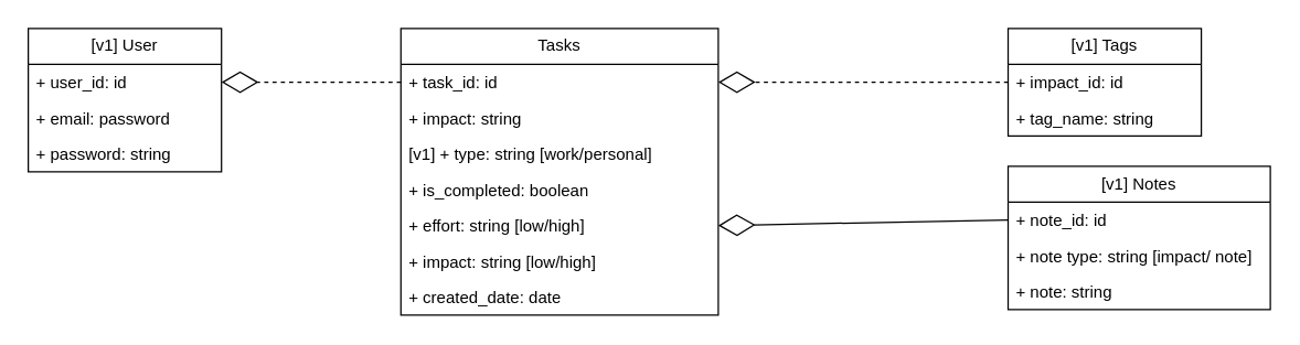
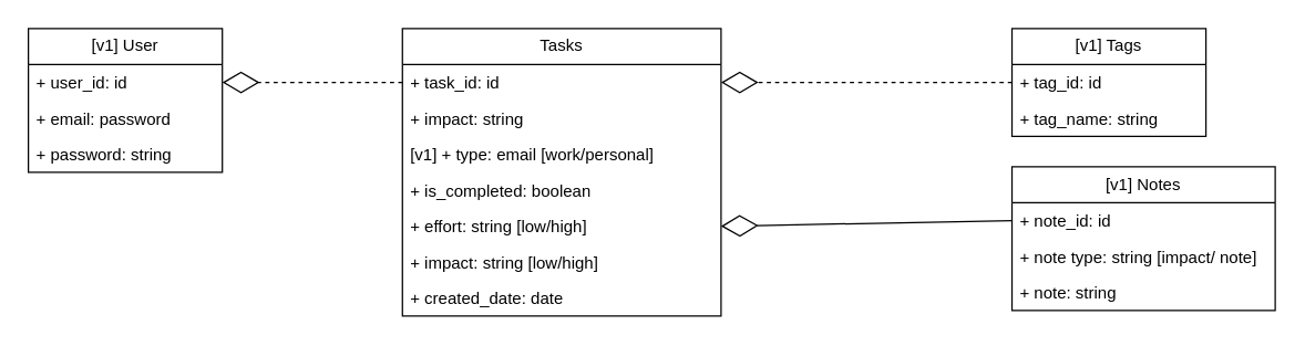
  <mxCell id="0" />
  <mxCell id="1" parent="0" />
  <mxCell id="2" value="Tasks" style="swimlane;fontStyle=0;childLayout=stackLayout;horizontal=1;startSize=26;fillColor=none;horizontalStack=0;resizeParent=1;resizeParentMax=0;resizeLast=0;collapsible=1;marginBottom=0;whiteSpace=wrap;html=1;" vertex="1" parent="1"><mxGeometry x="290" y="20" width="230" height="208" as="geometry"><mxRectangle x="160" y="160" width="70" height="30" as="alternateBounds" /></mxGeometry></mxCell>
  <mxCell id="3" value="+ task_id: id" style="text;strokeColor=none;fillColor=none;align=left;verticalAlign=top;spacingLeft=4;spacingRight=4;overflow=hidden;rotatable=0;points=[[0,0.5],[1,0.5]];portConstraint=eastwest;whiteSpace=wrap;html=1;" vertex="1" parent="2"><mxGeometry y="26" width="230" height="26" as="geometry" /></mxCell>
  <mxCell id="4" value="+ impact: string" style="text;strokeColor=none;fillColor=none;align=left;verticalAlign=top;spacingLeft=4;spacingRight=4;overflow=hidden;rotatable=0;points=[[0,0.5],[1,0.5]];portConstraint=eastwest;whiteSpace=wrap;html=1;" vertex="1" parent="2"><mxGeometry y="52" width="230" height="26" as="geometry" /></mxCell>
- <mxCell id="5" value="[v1] + type: string [work/personal]" style="text;strokeColor=none;fillColor=none;align=left;verticalAlign=top;spacingLeft=4;spacingRight=4;overflow=hidden;rotatable=0;points=[[0,0.5],[1,0.5]];portConstraint=eastwest;whiteSpace=wrap;html=1;" vertex="1" parent="2"><mxGeometry y="78" width="230" height="26" as="geometry" /></mxCell>
+ <mxCell id="5" value="[v1] + type: email [work/personal]" style="text;strokeColor=none;fillColor=none;align=left;verticalAlign=top;spacingLeft=4;spacingRight=4;overflow=hidden;rotatable=0;points=[[0,0.5],[1,0.5]];portConstraint=eastwest;whiteSpace=wrap;html=1;" vertex="1" parent="2"><mxGeometry y="78" width="230" height="26" as="geometry" /></mxCell>
  <mxCell id="6" value="+ is_completed: boolean" style="text;strokeColor=none;fillColor=none;align=left;verticalAlign=top;spacingLeft=4;spacingRight=4;overflow=hidden;rotatable=0;points=[[0,0.5],[1,0.5]];portConstraint=eastwest;whiteSpace=wrap;html=1;" vertex="1" parent="2"><mxGeometry y="104" width="230" height="26" as="geometry" /></mxCell>
  <mxCell id="7" value="+ effort: string [low/high]" style="text;strokeColor=none;fillColor=none;align=left;verticalAlign=top;spacingLeft=4;spacingRight=4;overflow=hidden;rotatable=0;points=[[0,0.5],[1,0.5]];portConstraint=eastwest;whiteSpace=wrap;html=1;" vertex="1" parent="2"><mxGeometry y="130" width="230" height="26" as="geometry" /></mxCell>
  <mxCell id="8" value="+ impact: string [low/high]" style="text;strokeColor=none;fillColor=none;align=left;verticalAlign=top;spacingLeft=4;spacingRight=4;overflow=hidden;rotatable=0;points=[[0,0.5],[1,0.5]];portConstraint=eastwest;whiteSpace=wrap;html=1;" vertex="1" parent="2"><mxGeometry y="156" width="230" height="26" as="geometry" /></mxCell>
  <mxCell id="9" value="+ created_date: date" style="text;strokeColor=none;fillColor=none;align=left;verticalAlign=top;spacingLeft=4;spacingRight=4;overflow=hidden;rotatable=0;points=[[0,0.5],[1,0.5]];portConstraint=eastwest;whiteSpace=wrap;html=1;" vertex="1" parent="2"><mxGeometry y="182" width="230" height="26" as="geometry" /></mxCell>
  <mxCell id="10" value="[v1] Tags" style="swimlane;fontStyle=0;childLayout=stackLayout;horizontal=1;startSize=26;fillColor=none;horizontalStack=0;resizeParent=1;resizeParentMax=0;resizeLast=0;collapsible=1;marginBottom=0;whiteSpace=wrap;html=1;" vertex="1" parent="1"><mxGeometry x="730" y="20" width="140" height="78" as="geometry"><mxRectangle x="490" y="160" width="70" height="30" as="alternateBounds" /></mxGeometry></mxCell>
- <mxCell id="11" value="+ impact_id: id" style="text;strokeColor=none;fillColor=none;align=left;verticalAlign=top;spacingLeft=4;spacingRight=4;overflow=hidden;rotatable=0;points=[[0,0.5],[1,0.5]];portConstraint=eastwest;whiteSpace=wrap;html=1;" vertex="1" parent="10"><mxGeometry y="26" width="140" height="26" as="geometry" /></mxCell>
+ <mxCell id="11" value="+ tag_id: id" style="text;strokeColor=none;fillColor=none;align=left;verticalAlign=top;spacingLeft=4;spacingRight=4;overflow=hidden;rotatable=0;points=[[0,0.5],[1,0.5]];portConstraint=eastwest;whiteSpace=wrap;html=1;" vertex="1" parent="10"><mxGeometry y="26" width="140" height="26" as="geometry" /></mxCell>
  <mxCell id="12" value="+ tag_name: string" style="text;strokeColor=none;fillColor=none;align=left;verticalAlign=top;spacingLeft=4;spacingRight=4;overflow=hidden;rotatable=0;points=[[0,0.5],[1,0.5]];portConstraint=eastwest;whiteSpace=wrap;html=1;" vertex="1" parent="10"><mxGeometry y="52" width="140" height="26" as="geometry" /></mxCell>
  <mxCell id="13" value="[v1] Notes" style="swimlane;fontStyle=0;childLayout=stackLayout;horizontal=1;startSize=26;fillColor=none;horizontalStack=0;resizeParent=1;resizeParentMax=0;resizeLast=0;collapsible=1;marginBottom=0;whiteSpace=wrap;html=1;" vertex="1" parent="1"><mxGeometry x="730" y="120" width="190" height="104" as="geometry" /></mxCell>
  <mxCell id="14" value="+ note_id: id" style="text;strokeColor=none;fillColor=none;align=left;verticalAlign=top;spacingLeft=4;spacingRight=4;overflow=hidden;rotatable=0;points=[[0,0.5],[1,0.5]];portConstraint=eastwest;whiteSpace=wrap;html=1;" vertex="1" parent="13"><mxGeometry y="26" width="190" height="26" as="geometry" /></mxCell>
  <mxCell id="15" value="+ note type: string [impact/ note]" style="text;strokeColor=none;fillColor=none;align=left;verticalAlign=top;spacingLeft=4;spacingRight=4;overflow=hidden;rotatable=0;points=[[0,0.5],[1,0.5]];portConstraint=eastwest;whiteSpace=wrap;html=1;" vertex="1" parent="13"><mxGeometry y="52" width="190" height="26" as="geometry" /></mxCell>
  <mxCell id="16" value="+ note: string" style="text;strokeColor=none;fillColor=none;align=left;verticalAlign=top;spacingLeft=4;spacingRight=4;overflow=hidden;rotatable=0;points=[[0,0.5],[1,0.5]];portConstraint=eastwest;whiteSpace=wrap;html=1;" vertex="1" parent="13"><mxGeometry y="78" width="190" height="26" as="geometry" /></mxCell>
  <mxCell id="17" value="" style="endArrow=diamondThin;endFill=0;endSize=24;html=1;rounded=0;entryX=1;entryY=0.5;entryDx=0;entryDy=0;exitX=0;exitY=0.5;exitDx=0;exitDy=0;dashed=1;" edge="1" parent="1" source="11" target="3"><mxGeometry width="160" relative="1" as="geometry"><mxPoint x="470" y="230" as="sourcePoint" /><mxPoint x="630" y="230" as="targetPoint" /></mxGeometry></mxCell>
  <mxCell id="18" value="" style="endArrow=diamondThin;endFill=0;endSize=24;html=1;rounded=0;entryX=1;entryY=0.5;entryDx=0;entryDy=0;exitX=0;exitY=0.5;exitDx=0;exitDy=0;" edge="1" parent="1" source="14"><mxGeometry width="160" relative="1" as="geometry"><mxPoint x="740" y="69" as="sourcePoint" /><mxPoint x="520" y="163" as="targetPoint" /></mxGeometry></mxCell>
  <mxCell id="19" value="[v1] User" style="swimlane;fontStyle=0;childLayout=stackLayout;horizontal=1;startSize=26;fillColor=none;horizontalStack=0;resizeParent=1;resizeParentMax=0;resizeLast=0;collapsible=1;marginBottom=0;whiteSpace=wrap;html=1;" vertex="1" parent="1"><mxGeometry x="20" y="20" width="140" height="104" as="geometry" /></mxCell>
  <mxCell id="20" value="+ user_id: id" style="text;strokeColor=none;fillColor=none;align=left;verticalAlign=top;spacingLeft=4;spacingRight=4;overflow=hidden;rotatable=0;points=[[0,0.5],[1,0.5]];portConstraint=eastwest;whiteSpace=wrap;html=1;" vertex="1" parent="19"><mxGeometry y="26" width="140" height="26" as="geometry" /></mxCell>
  <mxCell id="21" value="+ email: password" style="text;strokeColor=none;fillColor=none;align=left;verticalAlign=top;spacingLeft=4;spacingRight=4;overflow=hidden;rotatable=0;points=[[0,0.5],[1,0.5]];portConstraint=eastwest;whiteSpace=wrap;html=1;" vertex="1" parent="19"><mxGeometry y="52" width="140" height="26" as="geometry" /></mxCell>
  <mxCell id="22" value="+ password: string" style="text;strokeColor=none;fillColor=none;align=left;verticalAlign=top;spacingLeft=4;spacingRight=4;overflow=hidden;rotatable=0;points=[[0,0.5],[1,0.5]];portConstraint=eastwest;whiteSpace=wrap;html=1;" vertex="1" parent="19"><mxGeometry y="78" width="140" height="26" as="geometry" /></mxCell>
  <mxCell id="23" value="" style="endArrow=diamondThin;endFill=0;endSize=24;html=1;rounded=0;entryX=1;entryY=0.5;entryDx=0;entryDy=0;exitX=0;exitY=0.5;exitDx=0;exitDy=0;dashed=1;" edge="1" parent="1" source="3" target="20"><mxGeometry width="160" relative="1" as="geometry"><mxPoint x="740" y="69" as="sourcePoint" /><mxPoint x="530" y="69" as="targetPoint" /></mxGeometry></mxCell>
